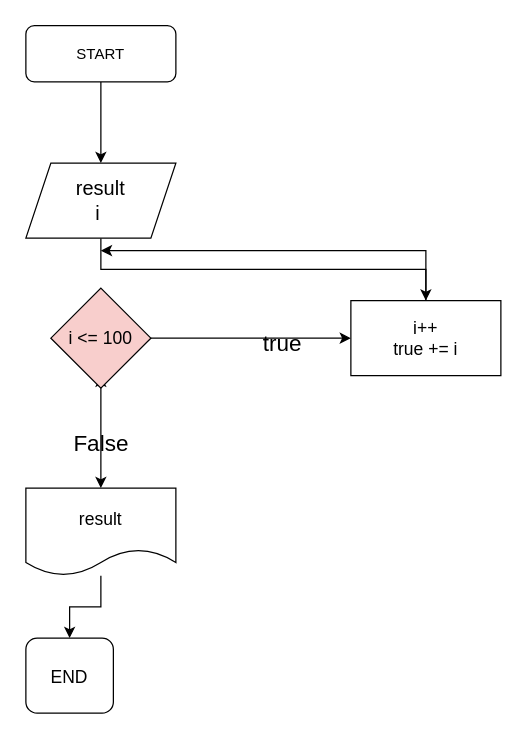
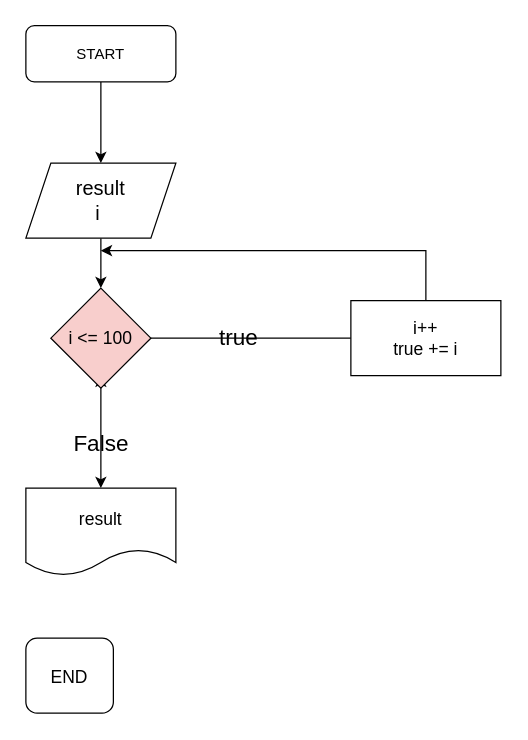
  <mxCell id="0" />
  <mxCell id="1" parent="0" />
  <mxCell id="2" style="edgeStyle=orthogonalEdgeStyle;rounded=0;orthogonalLoop=1;jettySize=auto;html=1;exitX=0.5;exitY=1;exitDx=0;exitDy=0;entryX=0.5;entryY=0;entryDx=0;entryDy=0;" edge="1" parent="1" source="3" target="5"><mxGeometry relative="1" as="geometry" /></mxCell>
  <mxCell id="3" value="START" style="rounded=1;whiteSpace=wrap;html=1;" vertex="1" parent="1"><mxGeometry x="20" y="20" width="120" height="45" as="geometry" /></mxCell>
- <mxCell id="4" style="edgeStyle=orthogonalEdgeStyle;rounded=0;orthogonalLoop=1;jettySize=auto;html=1;exitX=0.5;exitY=1;exitDx=0;exitDy=0;fontSize=14;" edge="1" parent="1" source="5" target="12"><mxGeometry relative="1" as="geometry" /></mxCell>
+ <mxCell id="4" style="edgeStyle=orthogonalEdgeStyle;rounded=0;orthogonalLoop=1;jettySize=auto;html=1;exitX=0.5;exitY=1;exitDx=0;exitDy=0;fontSize=14;" edge="1" parent="1" source="5" target="9"><mxGeometry relative="1" as="geometry" /></mxCell>
  <mxCell id="5" value="&lt;font size=&quot;3&quot;&gt;result&lt;br&gt;i&amp;nbsp;&lt;/font&gt;" style="shape=parallelogram;perimeter=parallelogramPerimeter;whiteSpace=wrap;html=1;fixedSize=1;" vertex="1" parent="1"><mxGeometry x="20" y="130" width="120" height="60" as="geometry" /></mxCell>
  <mxCell id="6" style="edgeStyle=orthogonalEdgeStyle;rounded=0;orthogonalLoop=1;jettySize=auto;html=1;exitX=0.5;exitY=1;exitDx=0;exitDy=0;fontSize=14;" edge="1" parent="1" source="9"><mxGeometry relative="1" as="geometry"><mxPoint x="80" y="300" as="targetPoint" /></mxGeometry></mxCell>
- <mxCell id="7" style="edgeStyle=orthogonalEdgeStyle;rounded=0;orthogonalLoop=1;jettySize=auto;html=1;fontSize=18;" edge="1" parent="1" source="9" target="12"><mxGeometry relative="1" as="geometry"><Array as="points"><mxPoint x="210" y="270" /><mxPoint x="210" y="270" /></Array></mxGeometry></mxCell>
+ <mxCell id="7" style="edgeStyle=orthogonalEdgeStyle;rounded=0;orthogonalLoop=1;jettySize=auto;html=1;fontSize=18;endArrow=none;" edge="1" parent="1" source="9" target="12"><mxGeometry relative="1" as="geometry"><Array as="points"><mxPoint x="210" y="270" /><mxPoint x="210" y="270" /></Array></mxGeometry></mxCell>
  <mxCell id="8" style="edgeStyle=orthogonalEdgeStyle;rounded=0;orthogonalLoop=1;jettySize=auto;html=1;exitX=0.5;exitY=1;exitDx=0;exitDy=0;entryX=0.5;entryY=0;entryDx=0;entryDy=0;fontSize=14;" edge="1" parent="1" source="9" target="14"><mxGeometry relative="1" as="geometry"><Array as="points"><mxPoint x="80" y="330" /><mxPoint x="80" y="330" /></Array></mxGeometry></mxCell>
  <mxCell id="9" value="i &amp;lt;= 100" style="rhombus;whiteSpace=wrap;html=1;fontSize=14;fillColor=#f8cecc;" vertex="1" parent="1"><mxGeometry x="40" y="230" width="80" height="80" as="geometry" /></mxCell>
  <mxCell id="10" style="edgeStyle=orthogonalEdgeStyle;rounded=0;orthogonalLoop=1;jettySize=auto;html=1;exitX=0.5;exitY=0;exitDx=0;exitDy=0;fontSize=18;" edge="1" parent="1" source="12"><mxGeometry relative="1" as="geometry"><mxPoint x="340" y="250" as="targetPoint" /></mxGeometry></mxCell>
  <mxCell id="11" style="edgeStyle=orthogonalEdgeStyle;rounded=0;orthogonalLoop=1;jettySize=auto;html=1;fontSize=14;" edge="1" parent="1" source="12"><mxGeometry relative="1" as="geometry"><mxPoint x="80" y="200" as="targetPoint" /><Array as="points"><mxPoint x="340" y="200" /></Array></mxGeometry></mxCell>
  <mxCell id="12" value="i++&lt;br&gt;true += i" style="rounded=0;whiteSpace=wrap;html=1;fontSize=14;" vertex="1" parent="1"><mxGeometry x="280" y="240" width="120" height="60" as="geometry" /></mxCell>
- <mxCell id="13" style="edgeStyle=orthogonalEdgeStyle;rounded=0;orthogonalLoop=1;jettySize=auto;html=1;entryX=0.5;entryY=0;entryDx=0;entryDy=0;fontSize=18;" edge="1" parent="1" source="14" target="16"><mxGeometry relative="1" as="geometry" /></mxCell>
  <mxCell id="14" value="result" style="shape=document;whiteSpace=wrap;html=1;boundedLbl=1;fontSize=14;" vertex="1" parent="1"><mxGeometry x="20" y="390" width="120" height="70" as="geometry" /></mxCell>
- <mxCell id="15" value="true" style="text;html=1;align=center;verticalAlign=middle;resizable=0;points=[];autosize=1;strokeColor=none;fillColor=none;fontSize=18;" vertex="1" parent="1"><mxGeometry x="200" y="255" width="50" height="40" as="geometry" /></mxCell>
+ <mxCell id="15" value="true" style="text;html=1;align=center;verticalAlign=middle;resizable=0;points=[];autosize=1;strokeColor=none;fillColor=none;fontSize=18;" vertex="1" parent="1"><mxGeometry x="165" y="250" width="50" height="40" as="geometry" /></mxCell>
  <mxCell id="16" value="&lt;font style=&quot;font-size: 14px;&quot;&gt;END&lt;/font&gt;" style="rounded=1;whiteSpace=wrap;html=1;fontSize=18;" vertex="1" parent="1"><mxGeometry x="20" y="510" width="70" height="60" as="geometry" /></mxCell>
  <mxCell id="17" value="&lt;font style=&quot;font-size: 18px;&quot;&gt;False&lt;/font&gt;" style="text;html=1;align=center;verticalAlign=middle;resizable=0;points=[];autosize=1;strokeColor=none;fillColor=none;fontSize=14;" vertex="1" parent="1"><mxGeometry x="45" y="335" width="70" height="40" as="geometry" /></mxCell>
